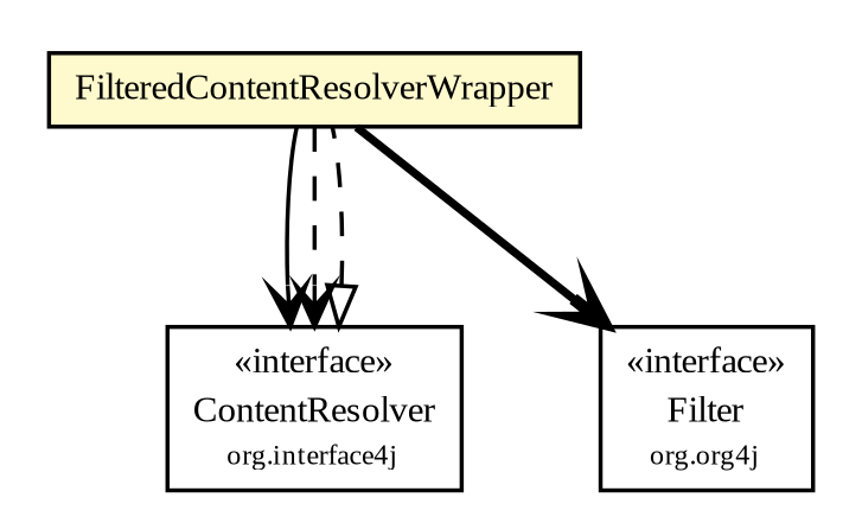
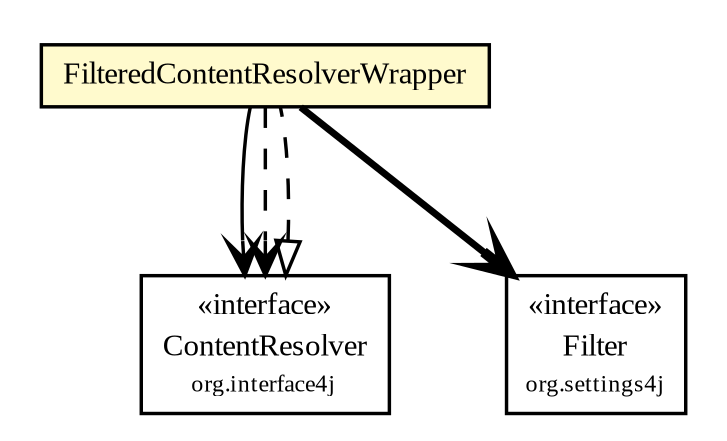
  digraph {
    fontname="Liberation Serif"
    node [fontcolor=black fontname="Liberation Serif" fontsize=9.0 shape=plaintext]
    edge [fontname="Liberation Serif" fontsize=10.0 headport=p labelfontname=arial labelfontsize=10 style=dashed tailport=p arrowhead=open color=black fontcolor=black]
-   n1 [label=<<table border="0" cellborder="1" cellspacing="0" cellpadding="2" port="p" href="../Filter.html"> 		<tr><td><table border="0" cellspacing="0" cellpadding="1"> 			<tr><td> &laquo;interface&raquo; </td></tr> 			<tr><td> Filter </td></tr> 			<tr><td><font point-size="7.0"> org.org4j </font></td></tr> 		</table></td></tr> 		</table>>]
+   n1 [label=<<table border="0" cellborder="1" cellspacing="0" cellpadding="2" port="p" href="../Filter.html"> 		<tr><td><table border="0" cellspacing="0" cellpadding="1"> 			<tr><td> &laquo;interface&raquo; </td></tr> 			<tr><td> Filter </td></tr> 			<tr><td><font point-size="7.0"> org.settings4j </font></td></tr> 		</table></td></tr> 		</table>>]
    n2 [label=<<table border="0" cellborder="1" cellspacing="0" cellpadding="2" port="p" href="../ContentResolver.html"> 		<tr><td><table border="0" cellspacing="0" cellpadding="1"> 			<tr><td> &laquo;interface&raquo; </td></tr> 			<tr><td> ContentResolver </td></tr> 			<tr><td><font point-size="7.0"> org.interface4j </font></td></tr> 		</table></td></tr> 		</table>>]
    n3 [label=<<table border="0" cellborder="1" cellspacing="0" cellpadding="2" port="p" bgcolor="lemonChiffon" href="./FilteredContentResolverWrapper.html"> 		<tr><td><table border="0" cellspacing="0" cellpadding="1"> 			<tr><td> FilteredContentResolverWrapper </td></tr> 		</table></td></tr> 		</table>>]
    n2 -> n3 [arrowtail=empty dir=back fontsize=10 arrowhead="" color="" fontcolor=""]
    n3 -> n1 [style=bold]
    n3 -> n2
    n3 -> n2 [style=solid]
  }
